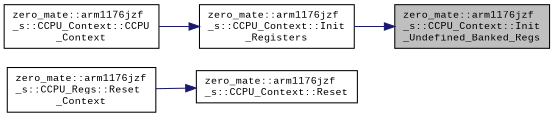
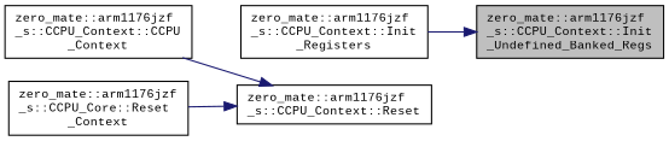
  digraph {
    fontname="Liberation Mono"
    rankdir=RL
    node [color=black fontname="Liberation Mono" fontsize=10 shape=record]
    edge [color=midnightblue dir=back fontname="Liberation Mono" fontsize=10 labelfontname=Helvetica labelfontsize=10 style=solid]
    n1 [fillcolor=grey75 fontcolor=black height=0.2 label="zero_mate::arm1176jzf\l_s::CCPU_Context::Init\l_Undefined_Banked_Regs" style=filled width=0.4]
    n2 [height=0.2 label="zero_mate::arm1176jzf\l_s::CCPU_Context::Init\l_Registers" width=0.4]
    n3 [height=0.2 label="zero_mate::arm1176jzf\l_s::CCPU_Context::Reset" width=0.4]
    n4 [height=0.2 label="zero_mate::arm1176jzf\l_s::CCPU_Context::CCPU\l_Context" width=0.4]
-   n5 [height=0.2 label="zero_mate::arm1176jzf\l_s::CCPU_Regs::Reset\l_Context" width=0.4]
+   n5 [height=0.2 label="zero_mate::arm1176jzf\l_s::CCPU_Core::Reset\l_Context" width=0.4]
    n1 -> n2
-   n2 -> n4
+   n3 -> n4
    n3 -> n5
  }
